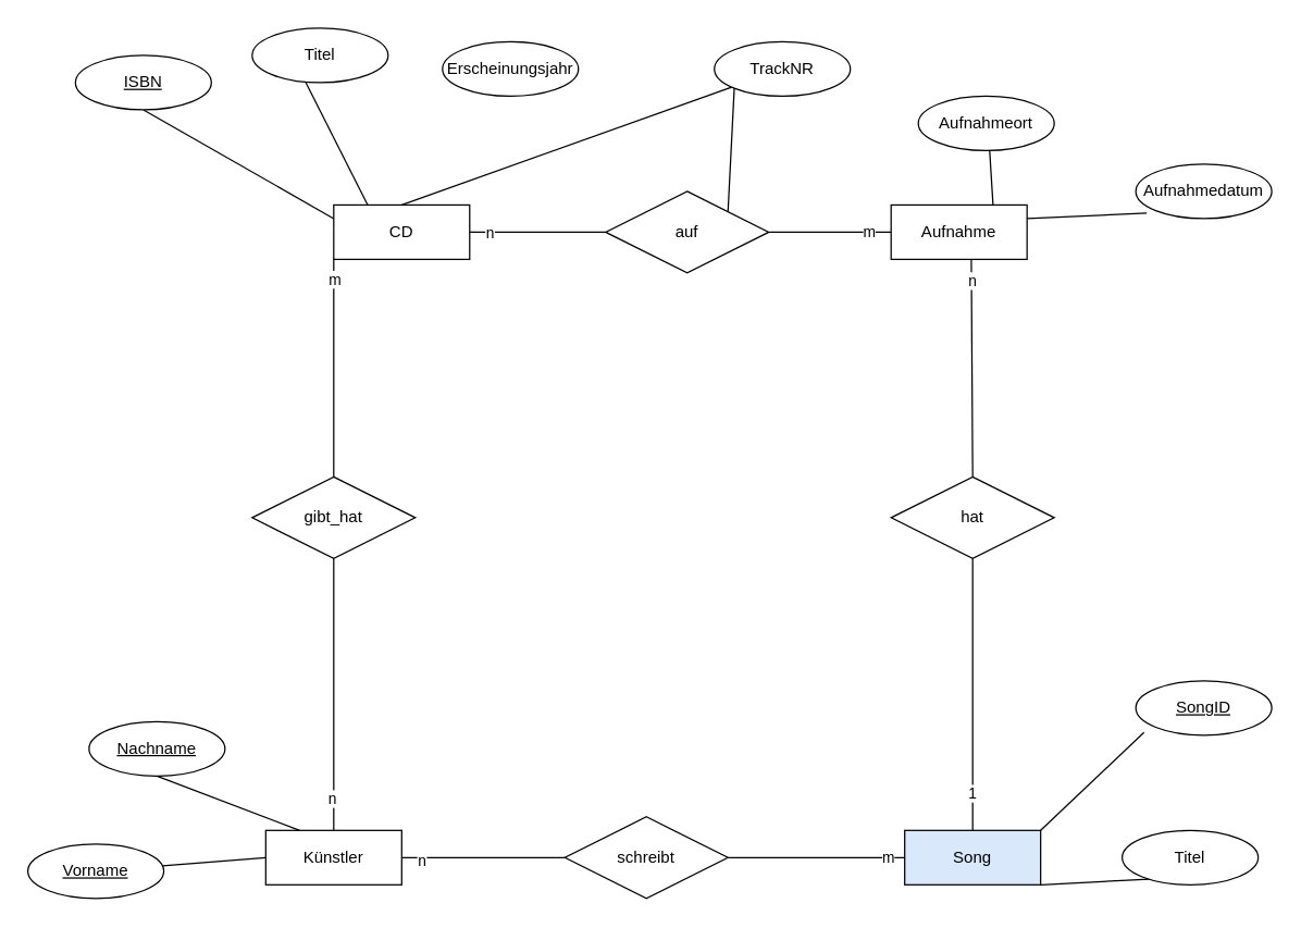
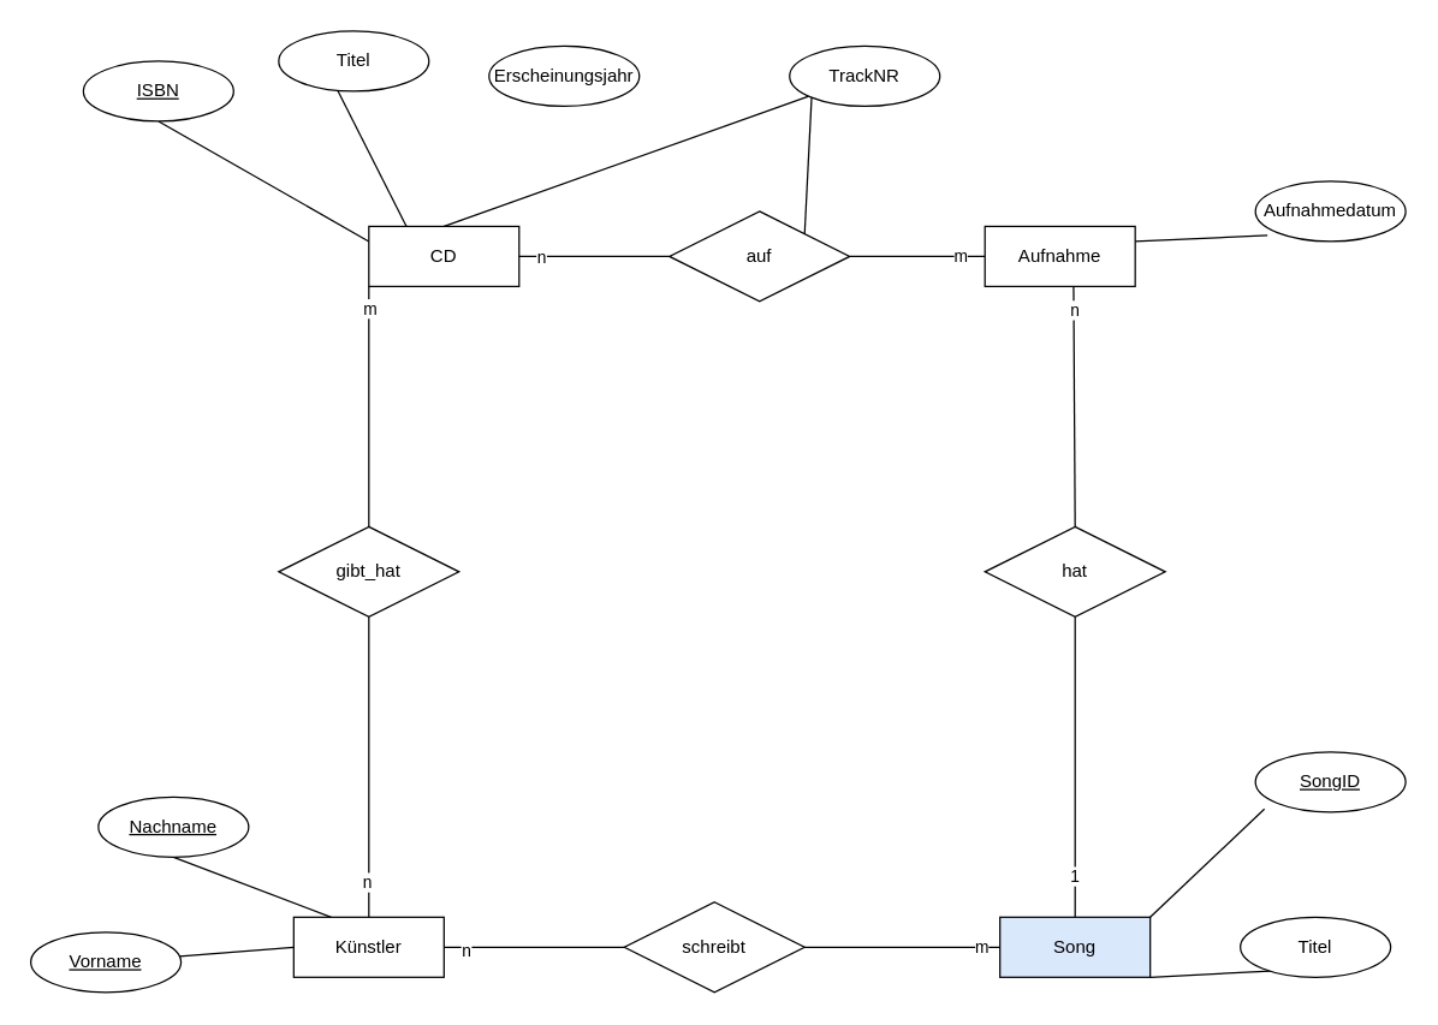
  <mxCell id="0" />
  <mxCell id="1" parent="0" />
  <mxCell id="2" style="rounded=0;orthogonalLoop=1;jettySize=auto;html=1;exitX=0;exitY=0.5;exitDx=0;exitDy=0;endArrow=none;endFill=0;" edge="1" parent="1" source="8" target="9"><mxGeometry relative="1" as="geometry" /></mxCell>
  <mxCell id="3" style="rounded=0;orthogonalLoop=1;jettySize=auto;html=1;exitX=1;exitY=0.5;exitDx=0;exitDy=0;entryX=0;entryY=0.5;entryDx=0;entryDy=0;endArrow=none;endFill=0;" edge="1" parent="1" source="8" target="20"><mxGeometry relative="1" as="geometry" /></mxCell>
  <mxCell id="4" value="n" style="edgeLabel;html=1;align=center;verticalAlign=middle;resizable=0;points=[];" vertex="1" connectable="0" parent="3"><mxGeometry x="-0.763" y="-2" relative="1" as="geometry"><mxPoint as="offset" /></mxGeometry></mxCell>
  <mxCell id="5" style="rounded=0;orthogonalLoop=1;jettySize=auto;html=1;exitX=0.25;exitY=0;exitDx=0;exitDy=0;entryX=0.5;entryY=1;entryDx=0;entryDy=0;endArrow=none;endFill=0;" edge="1" parent="1" source="8" target="10"><mxGeometry relative="1" as="geometry" /></mxCell>
  <mxCell id="6" style="rounded=0;orthogonalLoop=1;jettySize=auto;html=1;exitX=0.5;exitY=0;exitDx=0;exitDy=0;entryX=0.5;entryY=1;entryDx=0;entryDy=0;endArrow=none;endFill=0;" edge="1" parent="1" source="8" target="30"><mxGeometry relative="1" as="geometry" /></mxCell>
  <mxCell id="7" value="n" style="edgeLabel;html=1;align=center;verticalAlign=middle;resizable=0;points=[];" vertex="1" connectable="0" parent="6"><mxGeometry x="-0.759" y="2" relative="1" as="geometry"><mxPoint as="offset" /></mxGeometry></mxCell>
  <mxCell id="8" value="Künstler" style="whiteSpace=wrap;html=1;align=center;" vertex="1" parent="1"><mxGeometry x="195" y="610" width="100" height="40" as="geometry" /></mxCell>
  <mxCell id="9" value="Vorname" style="ellipse;whiteSpace=wrap;html=1;align=center;fontStyle=4" vertex="1" parent="1"><mxGeometry x="20" y="620" width="100" height="40" as="geometry" /></mxCell>
  <mxCell id="10" value="Nachname" style="ellipse;whiteSpace=wrap;html=1;align=center;fontStyle=4" vertex="1" parent="1"><mxGeometry x="65" y="530" width="100" height="40" as="geometry" /></mxCell>
  <mxCell id="11" style="rounded=0;orthogonalLoop=1;jettySize=auto;html=1;exitX=1;exitY=1;exitDx=0;exitDy=0;entryX=0.36;entryY=0.875;entryDx=0;entryDy=0;entryPerimeter=0;endArrow=none;endFill=0;" edge="1" parent="1" source="18" target="19"><mxGeometry relative="1" as="geometry" /></mxCell>
  <mxCell id="12" style="rounded=0;orthogonalLoop=1;jettySize=auto;html=1;exitX=0;exitY=0.5;exitDx=0;exitDy=0;entryX=1;entryY=0.5;entryDx=0;entryDy=0;endArrow=none;endFill=0;" edge="1" parent="1" source="18" target="20"><mxGeometry relative="1" as="geometry" /></mxCell>
  <mxCell id="13" value="m" style="edgeLabel;html=1;align=center;verticalAlign=middle;resizable=0;points=[];" vertex="1" connectable="0" parent="12"><mxGeometry x="-0.801" y="-1" relative="1" as="geometry"><mxPoint as="offset" /></mxGeometry></mxCell>
  <mxCell id="14" style="rounded=0;orthogonalLoop=1;jettySize=auto;html=1;exitX=1;exitY=0;exitDx=0;exitDy=0;entryX=0.06;entryY=0.95;entryDx=0;entryDy=0;entryPerimeter=0;endArrow=none;endFill=0;" edge="1" parent="1" source="18" target="21"><mxGeometry relative="1" as="geometry" /></mxCell>
- <mxCell id="15" style="rounded=0;orthogonalLoop=1;jettySize=auto;html=1;exitX=0.75;exitY=0;exitDx=0;exitDy=0;entryX=0.5;entryY=0;entryDx=0;entryDy=0;endArrow=none;endFill=0;" edge="1" parent="1" source="42" target="23"><mxGeometry relative="1" as="geometry"><mxPoint x="696.04" y="224.98" as="sourcePoint" /></mxGeometry></mxCell>
  <mxCell id="16" style="rounded=0;orthogonalLoop=1;jettySize=auto;html=1;exitX=0.5;exitY=0;exitDx=0;exitDy=0;entryX=0.5;entryY=1;entryDx=0;entryDy=0;endArrow=none;endFill=0;" edge="1" parent="1" source="18" target="45"><mxGeometry relative="1" as="geometry" /></mxCell>
  <mxCell id="17" value="1" style="edgeLabel;html=1;align=center;verticalAlign=middle;resizable=0;points=[];" vertex="1" connectable="0" parent="16"><mxGeometry x="-0.725" y="1" relative="1" as="geometry"><mxPoint as="offset" /></mxGeometry></mxCell>
  <mxCell id="18" value="Song" style="whiteSpace=wrap;html=1;align=center;fillColor=#dae8fc;" vertex="1" parent="1"><mxGeometry x="665" y="610" width="100" height="40" as="geometry" /></mxCell>
  <mxCell id="19" value="Titel" style="ellipse;whiteSpace=wrap;html=1;align=center;" vertex="1" parent="1"><mxGeometry x="825" y="610" width="100" height="40" as="geometry" /></mxCell>
  <mxCell id="20" value="schreibt" style="shape=rhombus;perimeter=rhombusPerimeter;whiteSpace=wrap;html=1;align=center;" vertex="1" parent="1"><mxGeometry x="415" y="600" width="120" height="60" as="geometry" /></mxCell>
  <mxCell id="21" value="SongID" style="ellipse;whiteSpace=wrap;html=1;align=center;fontStyle=4;" vertex="1" parent="1"><mxGeometry x="835" y="500" width="100" height="40" as="geometry" /></mxCell>
  <mxCell id="22" value="Aufnahmedatum" style="ellipse;whiteSpace=wrap;html=1;align=center;" vertex="1" parent="1"><mxGeometry x="835" y="120" width="100" height="40" as="geometry" /></mxCell>
- <mxCell id="23" value="Aufnahmeort" style="ellipse;whiteSpace=wrap;html=1;align=center;" vertex="1" parent="1"><mxGeometry x="675" y="70" width="100" height="40" as="geometry" /></mxCell>
  <mxCell id="24" style="rounded=0;orthogonalLoop=1;jettySize=auto;html=1;exitX=0;exitY=0.25;exitDx=0;exitDy=0;entryX=0.5;entryY=1;entryDx=0;entryDy=0;endArrow=none;endFill=0;" edge="1" parent="1" source="27" target="37"><mxGeometry relative="1" as="geometry" /></mxCell>
  <mxCell id="25" style="rounded=0;orthogonalLoop=1;jettySize=auto;html=1;exitX=0.25;exitY=0;exitDx=0;exitDy=0;entryX=0.38;entryY=0.925;entryDx=0;entryDy=0;entryPerimeter=0;endArrow=none;endFill=0;" edge="1" parent="1" source="27" target="38"><mxGeometry relative="1" as="geometry" /></mxCell>
  <mxCell id="26" style="rounded=0;orthogonalLoop=1;jettySize=auto;html=1;exitX=0.5;exitY=0;exitDx=0;exitDy=0;endArrow=none;endFill=0;" edge="1" parent="1" source="27" target="40"><mxGeometry relative="1" as="geometry" /></mxCell>
  <mxCell id="27" value="CD" style="whiteSpace=wrap;html=1;align=center;" vertex="1" parent="1"><mxGeometry x="245" y="150" width="100" height="40" as="geometry" /></mxCell>
  <mxCell id="28" style="rounded=0;orthogonalLoop=1;jettySize=auto;html=1;exitX=0.5;exitY=0;exitDx=0;exitDy=0;endArrow=none;endFill=0;entryX=0;entryY=1;entryDx=0;entryDy=0;" edge="1" parent="1" source="30" target="27"><mxGeometry relative="1" as="geometry"><mxPoint x="375" y="190" as="targetPoint" /></mxGeometry></mxCell>
  <mxCell id="29" value="m" style="edgeLabel;html=1;align=center;verticalAlign=middle;resizable=0;points=[];" vertex="1" connectable="0" parent="28"><mxGeometry x="0.825" relative="1" as="geometry"><mxPoint as="offset" /></mxGeometry></mxCell>
  <mxCell id="30" value="gibt_hat" style="shape=rhombus;perimeter=rhombusPerimeter;whiteSpace=wrap;html=1;align=center;" vertex="1" parent="1"><mxGeometry x="185" y="350" width="120" height="60" as="geometry" /></mxCell>
  <mxCell id="31" style="rounded=0;orthogonalLoop=1;jettySize=auto;html=1;exitX=1;exitY=0;exitDx=0;exitDy=0;entryX=0;entryY=1;entryDx=0;entryDy=0;endArrow=none;endFill=0;" edge="1" parent="1" source="36" target="40"><mxGeometry relative="1" as="geometry" /></mxCell>
  <mxCell id="32" style="rounded=0;orthogonalLoop=1;jettySize=auto;html=1;exitX=0;exitY=0.5;exitDx=0;exitDy=0;entryX=1;entryY=0.5;entryDx=0;entryDy=0;endArrow=none;endFill=0;" edge="1" parent="1" source="36" target="27"><mxGeometry relative="1" as="geometry" /></mxCell>
  <mxCell id="33" value="n" style="edgeLabel;html=1;align=center;verticalAlign=middle;resizable=0;points=[];" vertex="1" connectable="0" parent="32"><mxGeometry x="0.717" relative="1" as="geometry"><mxPoint as="offset" /></mxGeometry></mxCell>
  <mxCell id="34" style="rounded=0;orthogonalLoop=1;jettySize=auto;html=1;exitX=1;exitY=0.5;exitDx=0;exitDy=0;entryX=0;entryY=0.5;entryDx=0;entryDy=0;endArrow=none;endFill=0;" edge="1" parent="1" source="36" target="42"><mxGeometry relative="1" as="geometry" /></mxCell>
  <mxCell id="35" value="m" style="edgeLabel;html=1;align=center;verticalAlign=middle;resizable=0;points=[];" vertex="1" connectable="0" parent="34"><mxGeometry x="0.622" y="1" relative="1" as="geometry"><mxPoint as="offset" /></mxGeometry></mxCell>
  <mxCell id="36" value="auf" style="shape=rhombus;perimeter=rhombusPerimeter;whiteSpace=wrap;html=1;align=center;" vertex="1" parent="1"><mxGeometry x="445" y="140" width="120" height="60" as="geometry" /></mxCell>
  <mxCell id="37" value="ISBN" style="ellipse;whiteSpace=wrap;html=1;align=center;fontStyle=4;" vertex="1" parent="1"><mxGeometry x="55" y="40" width="100" height="40" as="geometry" /></mxCell>
  <mxCell id="38" value="Titel" style="ellipse;whiteSpace=wrap;html=1;align=center;" vertex="1" parent="1"><mxGeometry x="185" y="20" width="100" height="40" as="geometry" /></mxCell>
  <mxCell id="39" value="Erscheinungsjahr" style="ellipse;whiteSpace=wrap;html=1;align=center;" vertex="1" parent="1"><mxGeometry x="325" y="30" width="100" height="40" as="geometry" /></mxCell>
  <mxCell id="40" value="TrackNR" style="ellipse;whiteSpace=wrap;html=1;align=center;" vertex="1" parent="1"><mxGeometry x="525" y="30" width="100" height="40" as="geometry" /></mxCell>
  <mxCell id="41" style="rounded=0;orthogonalLoop=1;jettySize=auto;html=1;exitX=1;exitY=0.25;exitDx=0;exitDy=0;entryX=0.08;entryY=0.9;entryDx=0;entryDy=0;entryPerimeter=0;endArrow=none;endFill=0;" edge="1" parent="1" source="42" target="22"><mxGeometry relative="1" as="geometry" /></mxCell>
  <mxCell id="42" value="Aufnahme" style="whiteSpace=wrap;html=1;align=center;" vertex="1" parent="1"><mxGeometry x="655" y="150" width="100" height="40" as="geometry" /></mxCell>
  <mxCell id="43" style="rounded=0;orthogonalLoop=1;jettySize=auto;html=1;exitX=0.5;exitY=0;exitDx=0;exitDy=0;entryX=0.59;entryY=1;entryDx=0;entryDy=0;entryPerimeter=0;endArrow=none;endFill=0;" edge="1" parent="1" source="45" target="42"><mxGeometry relative="1" as="geometry" /></mxCell>
  <mxCell id="44" value="n" style="edgeLabel;html=1;align=center;verticalAlign=middle;resizable=0;points=[];" vertex="1" connectable="0" parent="43"><mxGeometry x="0.815" relative="1" as="geometry"><mxPoint as="offset" /></mxGeometry></mxCell>
  <mxCell id="45" value="hat" style="shape=rhombus;perimeter=rhombusPerimeter;whiteSpace=wrap;html=1;align=center;" vertex="1" parent="1"><mxGeometry x="655" y="350" width="120" height="60" as="geometry" /></mxCell>
